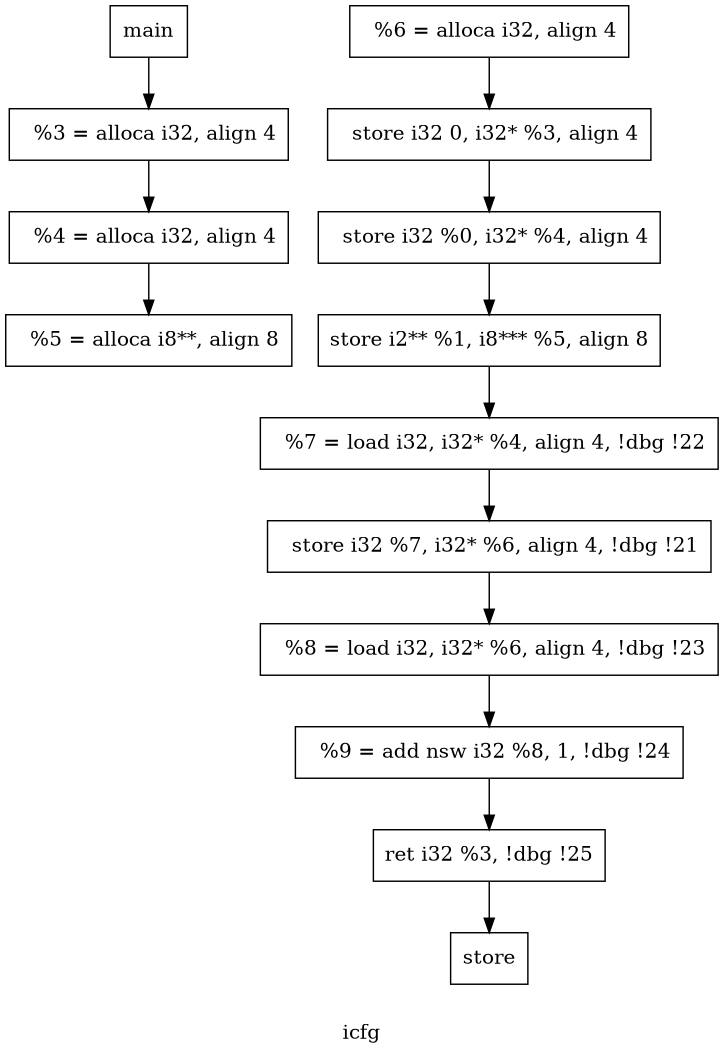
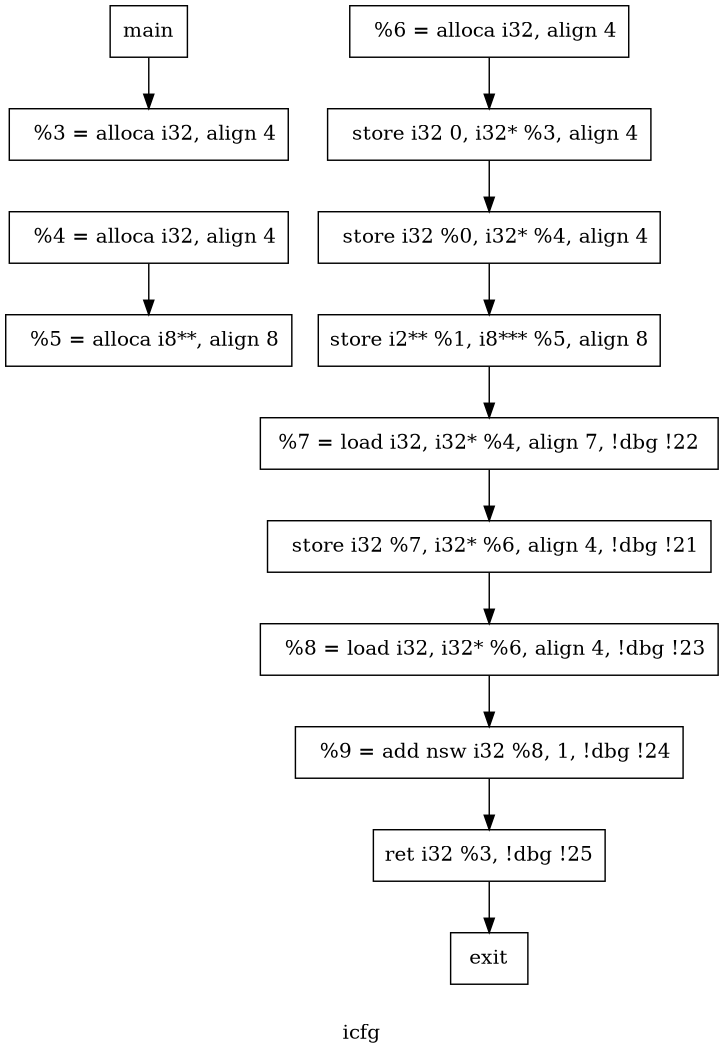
  digraph {
    label=icfg
    node [color=black shape=rectangle]
    edge [color=black]
    n1 [label=main]
    n2 [label="  %3 = alloca i32, align 4"]
    n3 [label="  %4 = alloca i32, align 4"]
-   n4 [label=store]
+   n4 [label=exit]
    n5 [label="  %5 = alloca i8**, align 8"]
    n6 [label="  %6 = alloca i32, align 4"]
    n7 [label="  store i32 0, i32* %3, align 4"]
    n8 [label="  store i32 %0, i32* %4, align 4"]
    n9 [label="store i2** %1, i8*** %5, align 8"]
-   n10 [label="  %7 = load i32, i32* %4, align 4, !dbg !22"]
+   n10 [label="%7 = load i32, i32* %4, align 7, !dbg !22"]
    n11 [label="  store i32 %7, i32* %6, align 4, !dbg !21"]
    n12 [label="  %8 = load i32, i32* %6, align 4, !dbg !23"]
    n13 [label="  %9 = add nsw i32 %8, 1, !dbg !24"]
    n14 [label="ret i32 %3, !dbg !25"]
    n1 -> n2
-   n2 -> n3
    n3 -> n5
    n6 -> n7
    n7 -> n8
    n8 -> n9
    n9 -> n10
    n10 -> n11
    n11 -> n12
    n12 -> n13
    n13 -> n14
    n14 -> n4
  }
